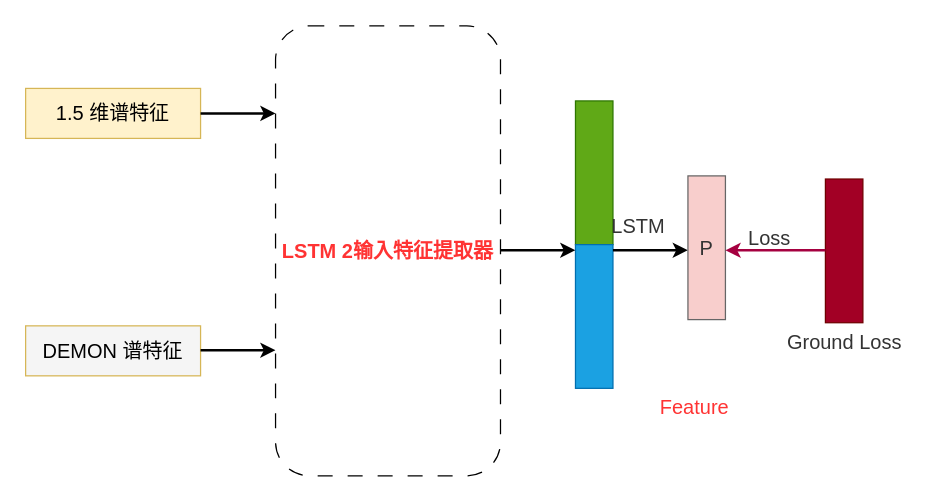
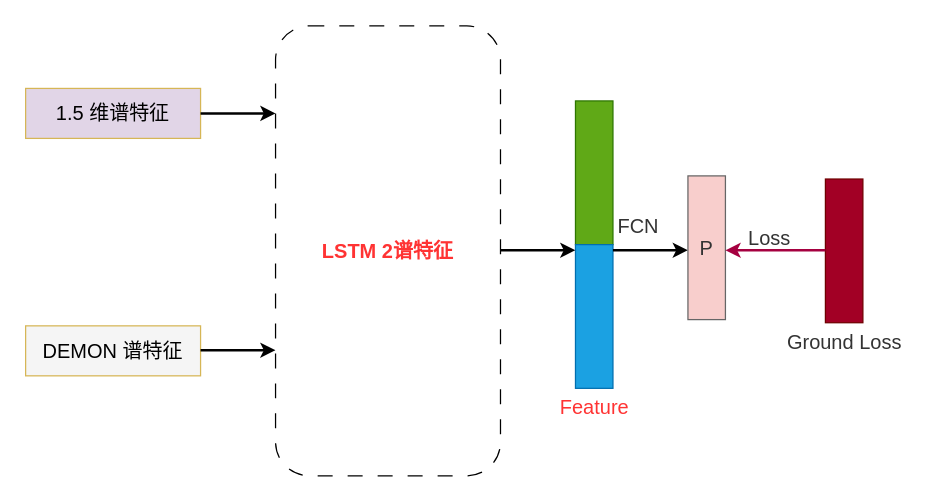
  <mxCell id="0" />
  <mxCell id="1" parent="0" />
- <mxCell id="2" value="&lt;font style=&quot;font-size: 16px;&quot;&gt;1.5 维谱特征&lt;/font&gt;" style="rounded=0;whiteSpace=wrap;html=1;fillColor=#fff2cc;strokeColor=#d6b656;" vertex="1" parent="1"><mxGeometry x="20" y="70" width="140" height="40" as="geometry" /></mxCell>
+ <mxCell id="2" value="&lt;font style=&quot;font-size: 16px;&quot;&gt;1.5 维谱特征&lt;/font&gt;" style="rounded=0;whiteSpace=wrap;html=1;fillColor=#e1d5e7;strokeColor=#d6b656;" vertex="1" parent="1"><mxGeometry x="20" y="70" width="140" height="40" as="geometry" /></mxCell>
  <mxCell id="3" value="&lt;font style=&quot;font-size: 16px;&quot;&gt;DEMON 谱特征&lt;/font&gt;" style="rounded=0;whiteSpace=wrap;html=1;fillColor=#f5f5f5;strokeColor=#d6b656;" vertex="1" parent="1"><mxGeometry x="20" y="260" width="140" height="40" as="geometry" /></mxCell>
  <mxCell id="4" value="" style="endArrow=classic;html=1;fontSize=16;strokeWidth=2;" edge="1" parent="1"><mxGeometry width="50" height="50" relative="1" as="geometry"><mxPoint x="160" y="90" as="sourcePoint" /><mxPoint x="220" y="90" as="targetPoint" /></mxGeometry></mxCell>
  <mxCell id="5" value="" style="endArrow=classic;html=1;fontSize=16;strokeWidth=2;" edge="1" parent="1"><mxGeometry width="50" height="50" relative="1" as="geometry"><mxPoint x="160" y="279.5" as="sourcePoint" /><mxPoint x="220" y="279.5" as="targetPoint" /></mxGeometry></mxCell>
- <mxCell id="6" value="&lt;font color=&quot;#ff3333&quot; style=&quot;font-size: 16px;&quot;&gt;&lt;b&gt;LSTM 2输入特征提取器&lt;/b&gt;&lt;/font&gt;" style="rounded=1;whiteSpace=wrap;html=1;fontSize=14;glass=0;shadow=0;fillColor=default;strokeColor=default;dashed=1;dashPattern=12 12;" vertex="1" parent="1"><mxGeometry x="220" y="20" width="180" height="360" as="geometry" /></mxCell>
+ <mxCell id="6" value="&lt;font color=&quot;#ff3333&quot; style=&quot;font-size: 16px;&quot;&gt;&lt;b&gt;LSTM 2谱特征&lt;/b&gt;&lt;/font&gt;" style="rounded=1;whiteSpace=wrap;html=1;fontSize=14;glass=0;shadow=0;fillColor=default;strokeColor=default;dashed=1;dashPattern=12 12;" vertex="1" parent="1"><mxGeometry x="220" y="20" width="180" height="360" as="geometry" /></mxCell>
  <mxCell id="7" value="" style="endArrow=classic;html=1;fontSize=16;strokeWidth=2;" edge="1" parent="1"><mxGeometry width="50" height="50" relative="1" as="geometry"><mxPoint x="400" y="199.5" as="sourcePoint" /><mxPoint x="460" y="199.5" as="targetPoint" /></mxGeometry></mxCell>
  <mxCell id="8" value="" style="rounded=0;whiteSpace=wrap;html=1;fontSize=16;fillColor=#60a917;strokeColor=#2D7600;fontColor=#ffffff;" vertex="1" parent="1"><mxGeometry x="460" y="80" width="30" height="115" as="geometry" /></mxCell>
  <mxCell id="9" value="" style="rounded=0;whiteSpace=wrap;html=1;fontSize=16;fillColor=#1ba1e2;strokeColor=#006EAF;fontColor=#ffffff;" vertex="1" parent="1"><mxGeometry x="460" y="195" width="30" height="115" as="geometry" /></mxCell>
- <mxCell id="10" value="Feature" style="text;html=1;align=center;verticalAlign=middle;resizable=0;points=[];autosize=1;strokeColor=none;fillColor=none;fontSize=16;fontColor=#FF3333;" vertex="1" parent="1"><mxGeometry x="515" y="310" width="80" height="30" as="geometry" /></mxCell>
+ <mxCell id="10" value="Feature" style="text;html=1;align=center;verticalAlign=middle;resizable=0;points=[];autosize=1;strokeColor=none;fillColor=none;fontSize=16;fontColor=#FF3333;" vertex="1" parent="1"><mxGeometry x="435" y="310" width="80" height="30" as="geometry" /></mxCell>
  <mxCell id="11" value="" style="endArrow=classic;html=1;fontSize=16;strokeWidth=2;" edge="1" parent="1"><mxGeometry width="50" height="50" relative="1" as="geometry"><mxPoint x="490" y="199.5" as="sourcePoint" /><mxPoint x="550" y="199.5" as="targetPoint" /></mxGeometry></mxCell>
- <mxCell id="12" value="&lt;font color=&quot;#333333&quot;&gt;LSTM&lt;/font&gt;" style="text;html=1;align=center;verticalAlign=middle;resizable=0;points=[];autosize=1;strokeColor=none;fillColor=none;fontSize=16;fontColor=#FF3333;" vertex="1" parent="1"><mxGeometry x="480" y="165" width="60" height="30" as="geometry" /></mxCell>
+ <mxCell id="12" value="&lt;font color=&quot;#333333&quot;&gt;FCN&lt;/font&gt;" style="text;html=1;align=center;verticalAlign=middle;resizable=0;points=[];autosize=1;strokeColor=none;fillColor=none;fontSize=16;fontColor=#FF3333;" vertex="1" parent="1"><mxGeometry x="480" y="165" width="60" height="30" as="geometry" /></mxCell>
  <mxCell id="13" value="P" style="rounded=0;whiteSpace=wrap;html=1;fontSize=16;fillColor=#f8cecc;strokeColor=#666666;fontColor=#333333;" vertex="1" parent="1"><mxGeometry x="550" y="140" width="30" height="115" as="geometry" /></mxCell>
  <mxCell id="14" value="" style="rounded=0;whiteSpace=wrap;html=1;fontSize=16;fillColor=#a20025;strokeColor=#6F0000;fontColor=#ffffff;" vertex="1" parent="1"><mxGeometry x="660" y="142.5" width="30" height="115" as="geometry" /></mxCell>
  <mxCell id="15" value="Ground Loss" style="text;html=1;align=center;verticalAlign=middle;resizable=0;points=[];autosize=1;strokeColor=none;fillColor=none;fontSize=16;fontColor=#333333;" vertex="1" parent="1"><mxGeometry x="615" y="257.5" width="120" height="30" as="geometry" /></mxCell>
  <mxCell id="16" value="" style="endArrow=classic;html=1;fontSize=16;strokeWidth=2;fillColor=#d80073;strokeColor=#A50040;" edge="1" parent="1"><mxGeometry width="50" height="50" relative="1" as="geometry"><mxPoint x="660" y="199.5" as="sourcePoint" /><mxPoint x="580" y="199.5" as="targetPoint" /></mxGeometry></mxCell>
  <mxCell id="17" value="Loss" style="text;html=1;align=center;verticalAlign=middle;resizable=0;points=[];autosize=1;strokeColor=none;fillColor=none;fontSize=16;fontColor=#333333;" vertex="1" parent="1"><mxGeometry x="585" y="175" width="60" height="30" as="geometry" /></mxCell>
